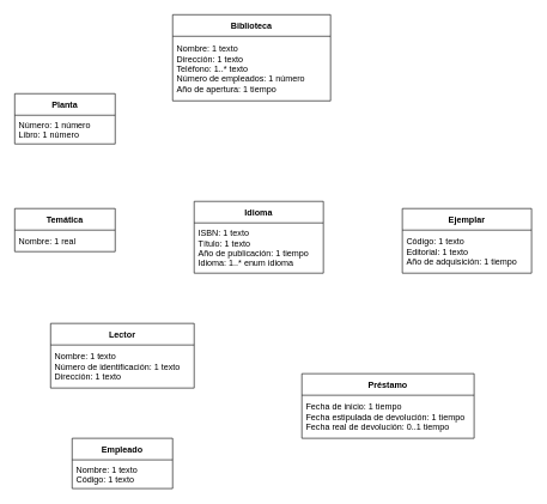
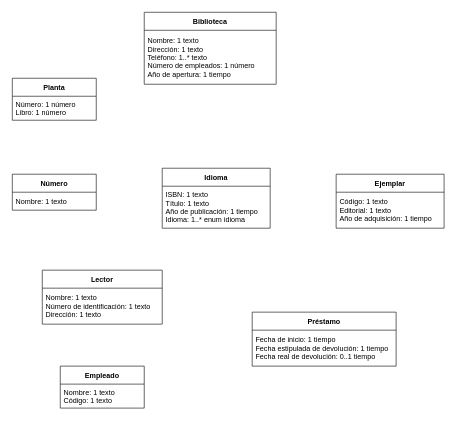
  <mxCell id="0" />
  <mxCell id="1" parent="0" />
  <mxCell id="2" value="Biblioteca" style="swimlane;fontStyle=1;childLayout=stackLayout;horizontal=1;startSize=30;horizontalStack=0;resizeParent=1;resizeParentMax=0;resizeLast=0;collapsible=1;marginBottom=0;" vertex="1" parent="1"><mxGeometry x="240" y="20" width="220" height="120" as="geometry" /></mxCell>
  <mxCell id="3" value="Nombre: 1 texto&#10;Dirección: 1 texto&#10;Teléfono: 1..* texto&#10;Número de empleados: 1 número&#10;Año de apertura: 1 tiempo" style="text;strokeColor=none;fillColor=none;align=left;verticalAlign=middle;spacingLeft=4;spacingRight=4;overflow=hidden;points=[[0,0.5],[1,0.5]];portConstraint=eastwest;rotatable=0;" vertex="1" parent="2"><mxGeometry y="30" width="220" height="90" as="geometry" /></mxCell>
  <mxCell id="4" value="Planta" style="swimlane;fontStyle=1;childLayout=stackLayout;horizontal=1;startSize=30;horizontalStack=0;resizeParent=1;resizeParentMax=0;resizeLast=0;collapsible=1;marginBottom=0;" vertex="1" parent="1"><mxGeometry x="20" y="130" width="140" height="70" as="geometry" /></mxCell>
  <mxCell id="5" value="Número: 1 número&#10;Libro: 1 número" style="text;strokeColor=none;fillColor=none;align=left;verticalAlign=middle;spacingLeft=4;spacingRight=4;overflow=hidden;points=[[0,0.5],[1,0.5]];portConstraint=eastwest;rotatable=0;" vertex="1" parent="4"><mxGeometry y="30" width="140" height="40" as="geometry" /></mxCell>
- <mxCell id="6" value="Temática" style="swimlane;fontStyle=1;childLayout=stackLayout;horizontal=1;startSize=30;horizontalStack=0;resizeParent=1;resizeParentMax=0;resizeLast=0;collapsible=1;marginBottom=0;" vertex="1" parent="1"><mxGeometry x="20" y="290" width="140" height="60" as="geometry" /></mxCell>
- <mxCell id="7" value="Nombre: 1 real" style="text;strokeColor=none;fillColor=none;align=left;verticalAlign=middle;spacingLeft=4;spacingRight=4;overflow=hidden;points=[[0,0.5],[1,0.5]];portConstraint=eastwest;rotatable=0;" vertex="1" parent="6"><mxGeometry y="30" width="140" height="30" as="geometry" /></mxCell>
+ <mxCell id="6" value="Número" style="swimlane;fontStyle=1;childLayout=stackLayout;horizontal=1;startSize=30;horizontalStack=0;resizeParent=1;resizeParentMax=0;resizeLast=0;collapsible=1;marginBottom=0;" vertex="1" parent="1"><mxGeometry x="20" y="290" width="140" height="60" as="geometry" /></mxCell>
+ <mxCell id="7" value="Nombre: 1 texto" style="text;strokeColor=none;fillColor=none;align=left;verticalAlign=middle;spacingLeft=4;spacingRight=4;overflow=hidden;points=[[0,0.5],[1,0.5]];portConstraint=eastwest;rotatable=0;" vertex="1" parent="6"><mxGeometry y="30" width="140" height="30" as="geometry" /></mxCell>
  <mxCell id="8" value="Idioma" style="swimlane;fontStyle=1;childLayout=stackLayout;horizontal=1;startSize=30;horizontalStack=0;resizeParent=1;resizeParentMax=0;resizeLast=0;collapsible=1;marginBottom=0;" vertex="1" parent="1"><mxGeometry x="270" y="280" width="180" height="100" as="geometry" /></mxCell>
  <mxCell id="9" value="ISBN: 1 texto&#10;Título: 1 texto&#10;Año de publicación: 1 tiempo&#10;Idioma: 1..* enum idioma" style="text;strokeColor=none;fillColor=none;align=left;verticalAlign=middle;spacingLeft=4;spacingRight=4;overflow=hidden;points=[[0,0.5],[1,0.5]];portConstraint=eastwest;rotatable=0;" vertex="1" parent="8"><mxGeometry y="30" width="180" height="70" as="geometry" /></mxCell>
  <mxCell id="10" value="Ejemplar" style="swimlane;fontStyle=1;childLayout=stackLayout;horizontal=1;startSize=30;horizontalStack=0;resizeParent=1;resizeParentMax=0;resizeLast=0;collapsible=1;marginBottom=0;" vertex="1" parent="1"><mxGeometry x="560" y="290" width="180" height="90" as="geometry" /></mxCell>
  <mxCell id="11" value="Código: 1 texto&#10;Editorial: 1 texto&#10;Año de adquisición: 1 tiempo" style="text;strokeColor=none;fillColor=none;align=left;verticalAlign=middle;spacingLeft=4;spacingRight=4;overflow=hidden;points=[[0,0.5],[1,0.5]];portConstraint=eastwest;rotatable=0;" vertex="1" parent="10"><mxGeometry y="30" width="180" height="60" as="geometry" /></mxCell>
  <mxCell id="12" value="Préstamo" style="swimlane;fontStyle=1;childLayout=stackLayout;horizontal=1;startSize=30;horizontalStack=0;resizeParent=1;resizeParentMax=0;resizeLast=0;collapsible=1;marginBottom=0;" vertex="1" parent="1"><mxGeometry x="420" y="520" width="240" height="90" as="geometry" /></mxCell>
  <mxCell id="13" value="Fecha de inicio: 1 tiempo&#10;Fecha estipulada de devolución: 1 tiempo&#10;Fecha real de devolución: 0..1 tiempo" style="text;strokeColor=none;fillColor=none;align=left;verticalAlign=middle;spacingLeft=4;spacingRight=4;overflow=hidden;points=[[0,0.5],[1,0.5]];portConstraint=eastwest;rotatable=0;" vertex="1" parent="12"><mxGeometry y="30" width="240" height="60" as="geometry" /></mxCell>
  <mxCell id="14" value="Lector" style="swimlane;fontStyle=1;childLayout=stackLayout;horizontal=1;startSize=30;horizontalStack=0;resizeParent=1;resizeParentMax=0;resizeLast=0;collapsible=1;marginBottom=0;" vertex="1" parent="1"><mxGeometry x="70" y="450" width="200" height="90" as="geometry" /></mxCell>
  <mxCell id="15" value="Nombre: 1 texto&#10;Número de identificación: 1 texto&#10;Dirección: 1 texto" style="text;strokeColor=none;fillColor=none;align=left;verticalAlign=middle;spacingLeft=4;spacingRight=4;overflow=hidden;points=[[0,0.5],[1,0.5]];portConstraint=eastwest;rotatable=0;" vertex="1" parent="14"><mxGeometry y="30" width="200" height="60" as="geometry" /></mxCell>
  <mxCell id="16" value="Empleado" style="swimlane;fontStyle=1;childLayout=stackLayout;horizontal=1;startSize=30;horizontalStack=0;resizeParent=1;resizeParentMax=0;resizeLast=0;collapsible=1;marginBottom=0;" vertex="1" parent="1"><mxGeometry x="100" y="610" width="140" height="70" as="geometry" /></mxCell>
  <mxCell id="17" value="Nombre: 1 texto&#10;Código: 1 texto" style="text;strokeColor=none;fillColor=none;align=left;verticalAlign=middle;spacingLeft=4;spacingRight=4;overflow=hidden;points=[[0,0.5],[1,0.5]];portConstraint=eastwest;rotatable=0;" vertex="1" parent="16"><mxGeometry y="30" width="140" height="40" as="geometry" /></mxCell>
